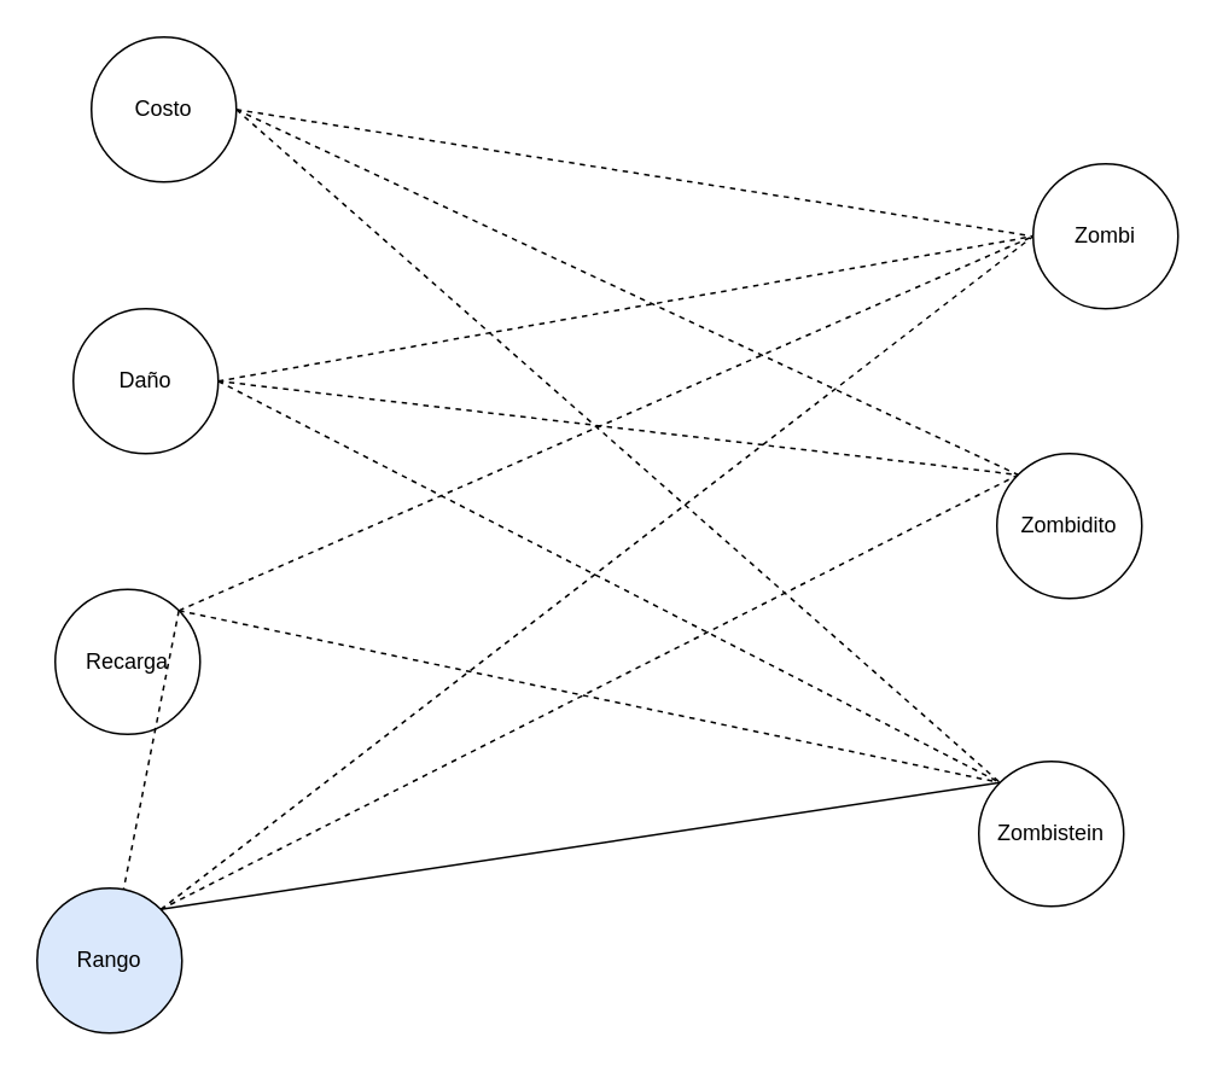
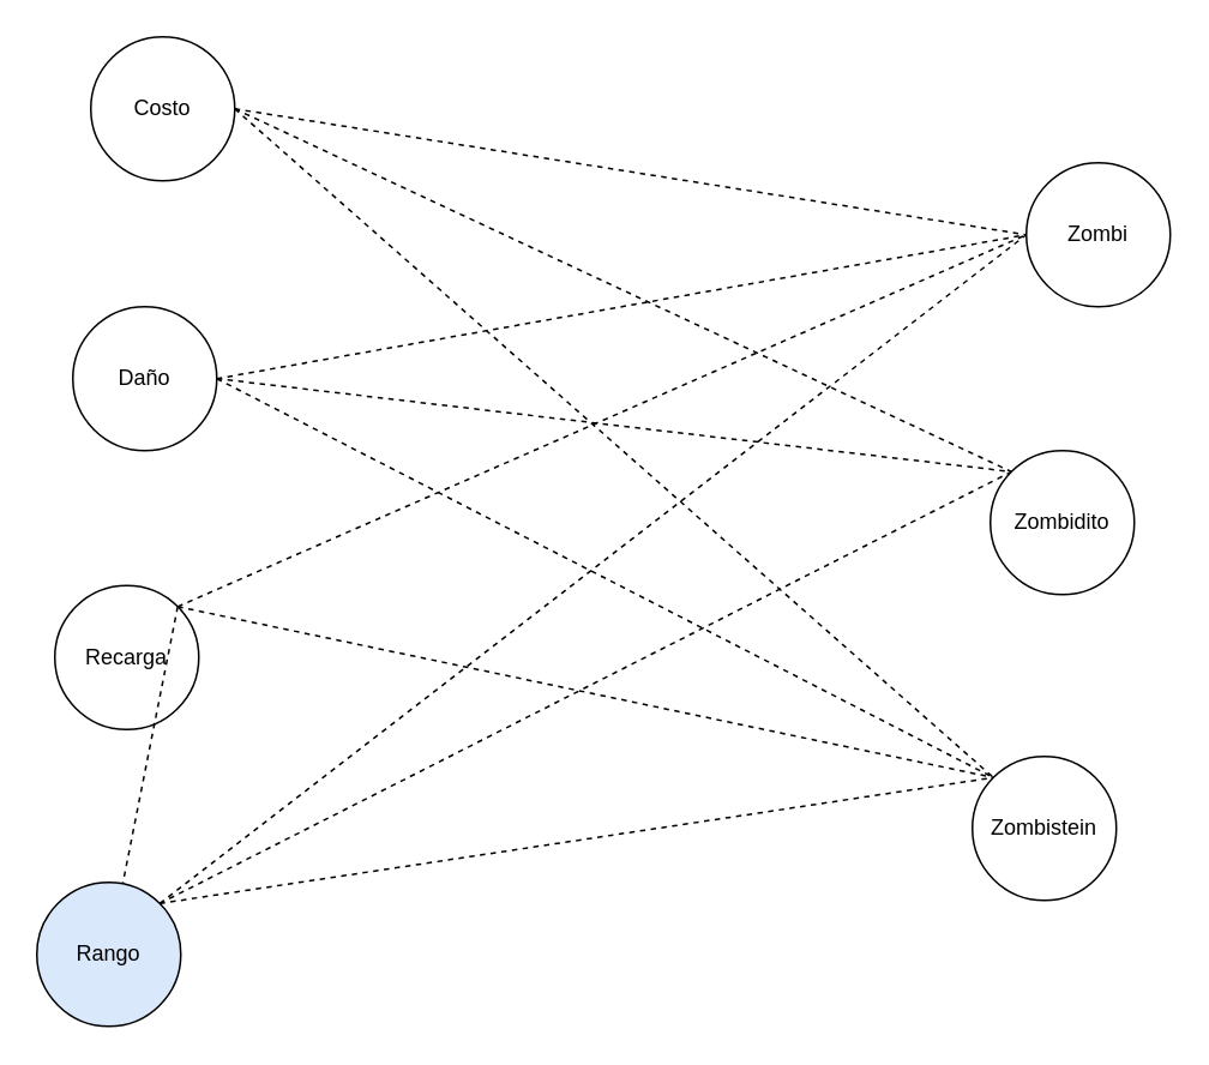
  <mxCell id="0" />
  <mxCell id="1" parent="0" />
  <mxCell id="2" value="Costo" style="ellipse;whiteSpace=wrap;html=1;aspect=fixed;" vertex="1" parent="1"><mxGeometry x="50" y="20" width="80" height="80" as="geometry" /></mxCell>
  <mxCell id="3" value="Recarga" style="ellipse;whiteSpace=wrap;html=1;aspect=fixed;" vertex="1" parent="1"><mxGeometry x="30" y="325" width="80" height="80" as="geometry" /></mxCell>
  <mxCell id="4" value="Daño" style="ellipse;whiteSpace=wrap;html=1;aspect=fixed;" vertex="1" parent="1"><mxGeometry x="40" y="170" width="80" height="80" as="geometry" /></mxCell>
  <mxCell id="5" value="Rango" style="ellipse;whiteSpace=wrap;html=1;aspect=fixed;fillColor=#dae8fc;" vertex="1" parent="1"><mxGeometry x="20" y="490" width="80" height="80" as="geometry" /></mxCell>
  <mxCell id="6" value="Zombi" style="ellipse;whiteSpace=wrap;html=1;aspect=fixed;" vertex="1" parent="1"><mxGeometry x="570" y="90" width="80" height="80" as="geometry" /></mxCell>
  <mxCell id="7" value="Zombidito" style="ellipse;whiteSpace=wrap;html=1;aspect=fixed;" vertex="1" parent="1"><mxGeometry x="550" y="250" width="80" height="80" as="geometry" /></mxCell>
  <mxCell id="8" value="Zombistein" style="ellipse;whiteSpace=wrap;html=1;aspect=fixed;" vertex="1" parent="1"><mxGeometry x="540" y="420" width="80" height="80" as="geometry" /></mxCell>
  <mxCell id="9" value="" style="endArrow=none;dashed=1;html=1;rounded=0;entryX=0;entryY=0.5;entryDx=0;entryDy=0;exitX=1;exitY=0.5;exitDx=0;exitDy=0;" edge="1" parent="1" source="2" target="6"><mxGeometry width="50" height="50" relative="1" as="geometry"><mxPoint x="130" y="70" as="sourcePoint" /><mxPoint x="180" y="20" as="targetPoint" /></mxGeometry></mxCell>
  <mxCell id="10" value="" style="endArrow=none;dashed=1;html=1;rounded=0;entryX=0;entryY=0.5;entryDx=0;entryDy=0;exitX=1;exitY=0.5;exitDx=0;exitDy=0;" edge="1" parent="1" source="4" target="6"><mxGeometry width="50" height="50" relative="1" as="geometry"><mxPoint x="370" y="230" as="sourcePoint" /><mxPoint x="420" y="180" as="targetPoint" /></mxGeometry></mxCell>
  <mxCell id="11" value="" style="endArrow=none;dashed=1;html=1;rounded=0;exitX=1;exitY=0.5;exitDx=0;exitDy=0;entryX=0;entryY=0;entryDx=0;entryDy=0;" edge="1" parent="1" source="4" target="7"><mxGeometry width="50" height="50" relative="1" as="geometry"><mxPoint x="140" y="200" as="sourcePoint" /><mxPoint x="190" y="150" as="targetPoint" /></mxGeometry></mxCell>
  <mxCell id="12" value="" style="endArrow=none;dashed=1;html=1;rounded=0;exitX=1;exitY=0;exitDx=0;exitDy=0;" edge="1" parent="1" source="3" target="5"><mxGeometry width="50" height="50" relative="1" as="geometry"><mxPoint x="440" y="380" as="sourcePoint" /><mxPoint x="490" y="330" as="targetPoint" /></mxGeometry></mxCell>
  <mxCell id="13" value="" style="endArrow=none;dashed=1;html=1;rounded=0;exitX=1;exitY=0.5;exitDx=0;exitDy=0;entryX=0;entryY=0;entryDx=0;entryDy=0;" edge="1" parent="1" source="2" target="7"><mxGeometry width="50" height="50" relative="1" as="geometry"><mxPoint x="290" y="370" as="sourcePoint" /><mxPoint x="340" y="320" as="targetPoint" /></mxGeometry></mxCell>
- <mxCell id="14" value="" style="endArrow=none;dashed=0;html=1;rounded=0;entryX=0;entryY=0;entryDx=0;entryDy=0;exitX=1;exitY=0;exitDx=0;exitDy=0;" edge="1" parent="1" source="5" target="8"><mxGeometry width="50" height="50" relative="1" as="geometry"><mxPoint x="300" y="380" as="sourcePoint" /><mxPoint x="350" y="330" as="targetPoint" /></mxGeometry></mxCell>
+ <mxCell id="14" value="" style="endArrow=none;dashed=1;html=1;rounded=0;entryX=0;entryY=0;entryDx=0;entryDy=0;exitX=1;exitY=0;exitDx=0;exitDy=0;" edge="1" parent="1" source="5" target="8"><mxGeometry width="50" height="50" relative="1" as="geometry"><mxPoint x="300" y="380" as="sourcePoint" /><mxPoint x="350" y="330" as="targetPoint" /></mxGeometry></mxCell>
  <mxCell id="15" value="" style="endArrow=none;dashed=1;html=1;rounded=0;exitX=1;exitY=0;exitDx=0;exitDy=0;entryX=0;entryY=0;entryDx=0;entryDy=0;" edge="1" parent="1" source="3" target="8"><mxGeometry width="50" height="50" relative="1" as="geometry"><mxPoint x="310" y="390" as="sourcePoint" /><mxPoint x="360" y="340" as="targetPoint" /></mxGeometry></mxCell>
  <mxCell id="16" value="" style="endArrow=none;dashed=1;html=1;rounded=0;exitX=1;exitY=0.5;exitDx=0;exitDy=0;entryX=0;entryY=0;entryDx=0;entryDy=0;" edge="1" parent="1" source="2" target="8"><mxGeometry width="50" height="50" relative="1" as="geometry"><mxPoint x="410" y="20" as="sourcePoint" /><mxPoint x="460" y="-30" as="targetPoint" /></mxGeometry></mxCell>
  <mxCell id="17" value="" style="endArrow=none;dashed=1;html=1;rounded=0;exitX=1;exitY=0;exitDx=0;exitDy=0;entryX=0;entryY=0;entryDx=0;entryDy=0;" edge="1" parent="1" source="5" target="7"><mxGeometry width="50" height="50" relative="1" as="geometry"><mxPoint x="770" y="300" as="sourcePoint" /><mxPoint x="820" y="250" as="targetPoint" /></mxGeometry></mxCell>
  <mxCell id="18" value="" style="endArrow=none;dashed=1;html=1;rounded=0;exitX=1;exitY=0;exitDx=0;exitDy=0;entryX=0;entryY=0.5;entryDx=0;entryDy=0;" edge="1" parent="1" source="5" target="6"><mxGeometry width="50" height="50" relative="1" as="geometry"><mxPoint x="780" y="310" as="sourcePoint" /><mxPoint x="830" y="260" as="targetPoint" /></mxGeometry></mxCell>
  <mxCell id="19" value="" style="endArrow=none;dashed=1;html=1;rounded=0;exitX=1;exitY=0;exitDx=0;exitDy=0;entryX=0;entryY=0.5;entryDx=0;entryDy=0;" edge="1" parent="1" source="3" target="6"><mxGeometry width="50" height="50" relative="1" as="geometry"><mxPoint x="790" y="320" as="sourcePoint" /><mxPoint x="840" y="270" as="targetPoint" /></mxGeometry></mxCell>
  <mxCell id="20" value="" style="endArrow=none;dashed=1;html=1;rounded=0;exitX=1;exitY=0.5;exitDx=0;exitDy=0;entryX=0;entryY=0;entryDx=0;entryDy=0;" edge="1" parent="1" source="4" target="8"><mxGeometry width="50" height="50" relative="1" as="geometry"><mxPoint x="800" y="330" as="sourcePoint" /><mxPoint x="850" y="280" as="targetPoint" /></mxGeometry></mxCell>
